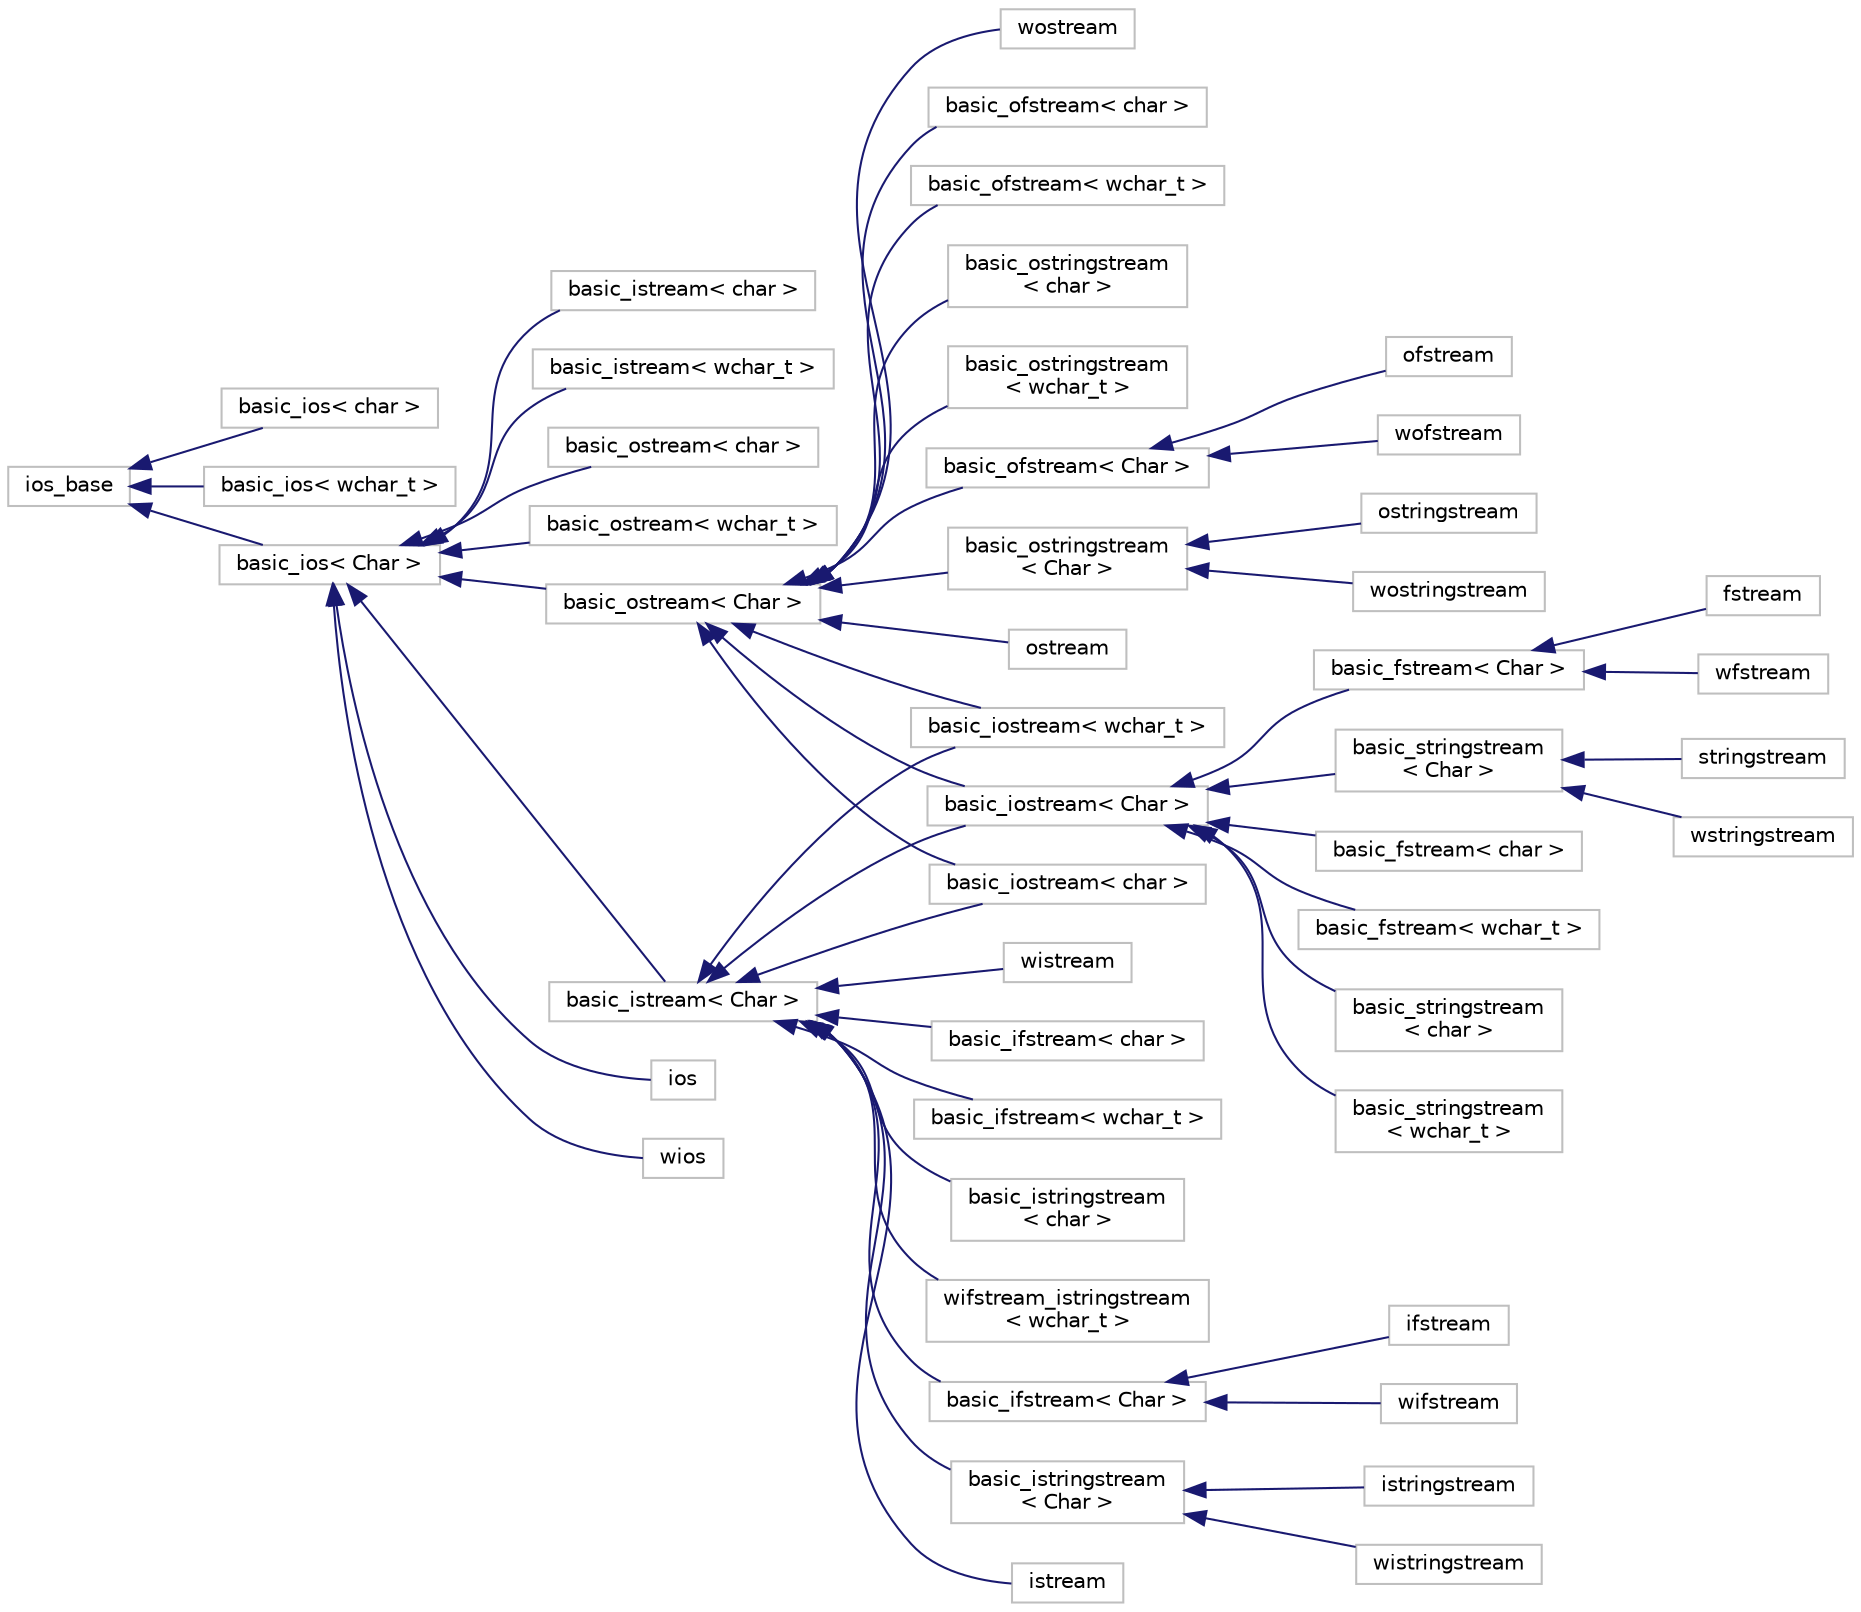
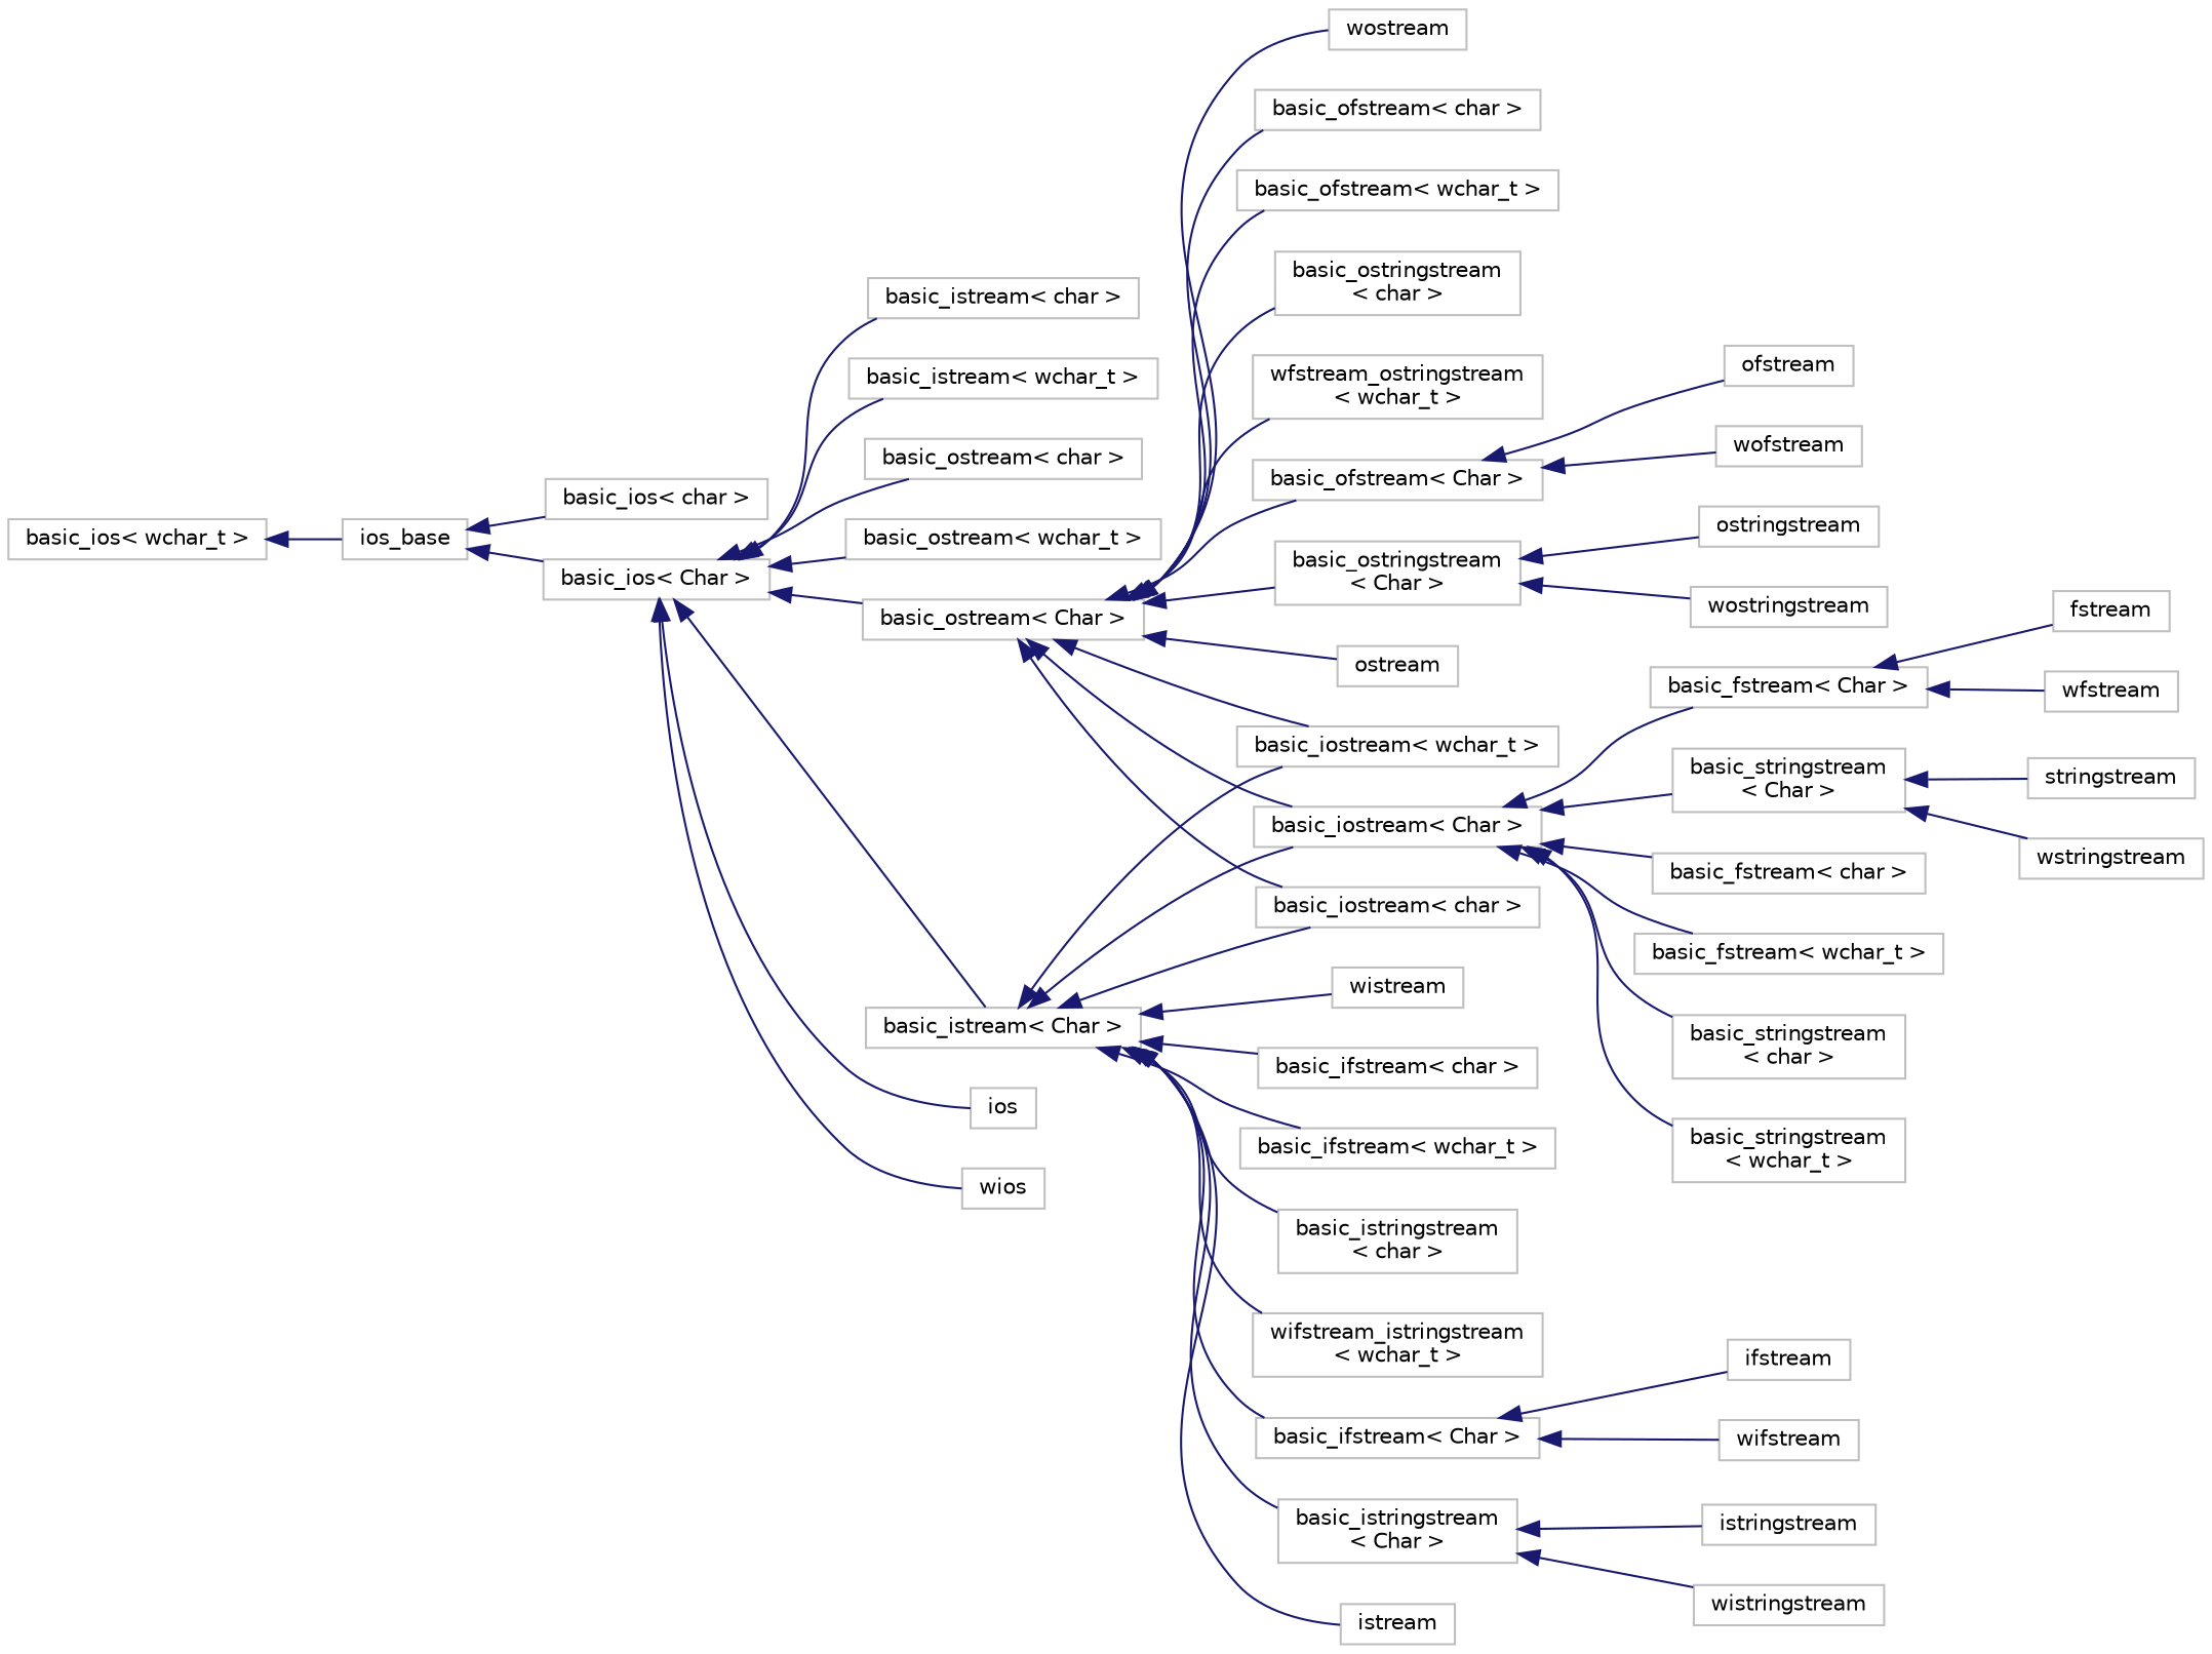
  digraph {
    rankdir=LR
    node [color=grey75 fillcolor=white fontname=Helvetica fontsize=10 shape=record style=filled]
    edge [color=midnightblue dir=back fontname=Helvetica fontsize=10 labelfontname=Helvetica labelfontsize=10 style=solid]
    n1 [height=0.2 label=ios_base width=0.4]
    n2 [height=0.2 label="basic_ios\< char \>" width=0.4]
    n3 [height=0.2 label="basic_ios\< wchar_t \>" width=0.4]
    n4 [height=0.2 label="basic_ios\< Char \>" width=0.4]
    n5 [height=0.2 label="basic_istream\< char \>" width=0.4]
    n6 [height=0.2 label="basic_istream\< wchar_t \>" width=0.4]
    n7 [height=0.2 label="basic_ostream\< char \>" width=0.4]
    n8 [height=0.2 label="basic_ostream\< wchar_t \>" width=0.4]
    n9 [height=0.2 label="basic_istream\< Char \>" width=0.4]
    n10 [height=0.2 label="basic_ostream\< Char \>" width=0.4]
    n11 [height=0.2 label=ios width=0.4]
    n12 [height=0.2 label=wios width=0.4]
    n13 [height=0.2 label="basic_ifstream\< char \>" width=0.4]
    n14 [height=0.2 label="basic_ifstream\< wchar_t \>" width=0.4]
    n15 [height=0.2 label="basic_iostream\< char \>" width=0.4]
    n16 [height=0.2 label="basic_iostream\< wchar_t \>" width=0.4]
    n17 [height=0.2 label="basic_istringstream\l\< char \>" width=0.4]
    n18 [height=0.2 label="wifstream_istringstream\l\< wchar_t \>" width=0.4]
    n19 [height=0.2 label="basic_ifstream\< Char \>" width=0.4]
    n20 [height=0.2 label="basic_iostream\< Char \>" width=0.4]
    n21 [height=0.2 label="basic_istringstream\l\< Char \>" width=0.4]
    n22 [height=0.2 label=istream width=0.4]
    n23 [height=0.2 label=wistream width=0.4]
    n24 [height=0.2 label="basic_ofstream\< char \>" width=0.4]
    n25 [height=0.2 label="basic_ofstream\< wchar_t \>" width=0.4]
    n26 [height=0.2 label="basic_ostringstream\l\< char \>" width=0.4]
-   n27 [height=0.2 label="basic_ostringstream\l\< wchar_t \>" width=0.4]
+   n27 [height=0.2 label="wfstream_ostringstream\l\< wchar_t \>" width=0.4]
    n28 [height=0.2 label="basic_ofstream\< Char \>" width=0.4]
    n29 [height=0.2 label="basic_ostringstream\l\< Char \>" width=0.4]
    n30 [height=0.2 label=ostream width=0.4]
    n31 [height=0.2 label=wostream width=0.4]
    n32 [height=0.2 label=ifstream width=0.4]
    n33 [height=0.2 label=wifstream width=0.4]
    n34 [height=0.2 label="basic_fstream\< char \>" width=0.4]
    n35 [height=0.2 label="basic_fstream\< wchar_t \>" width=0.4]
    n36 [height=0.2 label="basic_stringstream\l\< char \>" width=0.4]
    n37 [height=0.2 label="basic_stringstream\l\< wchar_t \>" width=0.4]
    n38 [height=0.2 label="basic_fstream\< Char \>" width=0.4]
    n39 [height=0.2 label="basic_stringstream\l\< Char \>" width=0.4]
    n40 [height=0.2 label=istringstream width=0.4]
    n41 [height=0.2 label=wistringstream width=0.4]
    n42 [height=0.2 label=fstream width=0.4]
    n43 [height=0.2 label=wfstream width=0.4]
    n44 [height=0.2 label=stringstream width=0.4]
    n45 [height=0.2 label=wstringstream width=0.4]
    n46 [height=0.2 label=ofstream width=0.4]
    n47 [height=0.2 label=wofstream width=0.4]
    n48 [height=0.2 label=ostringstream width=0.4]
    n49 [height=0.2 label=wostringstream width=0.4]
    n1 -> n2
-   n1 -> n3
+   n3 -> n1
    n1 -> n4
    n4 -> n5
    n4 -> n6
    n4 -> n7
    n4 -> n8
    n4 -> n9
    n4 -> n10
    n4 -> n11
    n4 -> n12
    n9 -> n13
    n9 -> n14
    n9 -> n15
    n9 -> n16
    n9 -> n17
    n9 -> n18
    n9 -> n19
    n9 -> n20
    n9 -> n21
    n9 -> n22
    n9 -> n23
    n10 -> n15
    n10 -> n16
    n10 -> n20
    n10 -> n24
    n10 -> n25
    n10 -> n26
    n10 -> n27
    n10 -> n28
    n10 -> n29
    n10 -> n30
    n10 -> n31
    n19 -> n32
    n19 -> n33
    n20 -> n34
    n20 -> n35
    n20 -> n36
    n20 -> n37
    n20 -> n38
    n20 -> n39
    n21 -> n40
    n21 -> n41
    n28 -> n46
    n28 -> n47
    n29 -> n48
    n29 -> n49
    n38 -> n42
    n38 -> n43
    n39 -> n44
    n39 -> n45
  }
